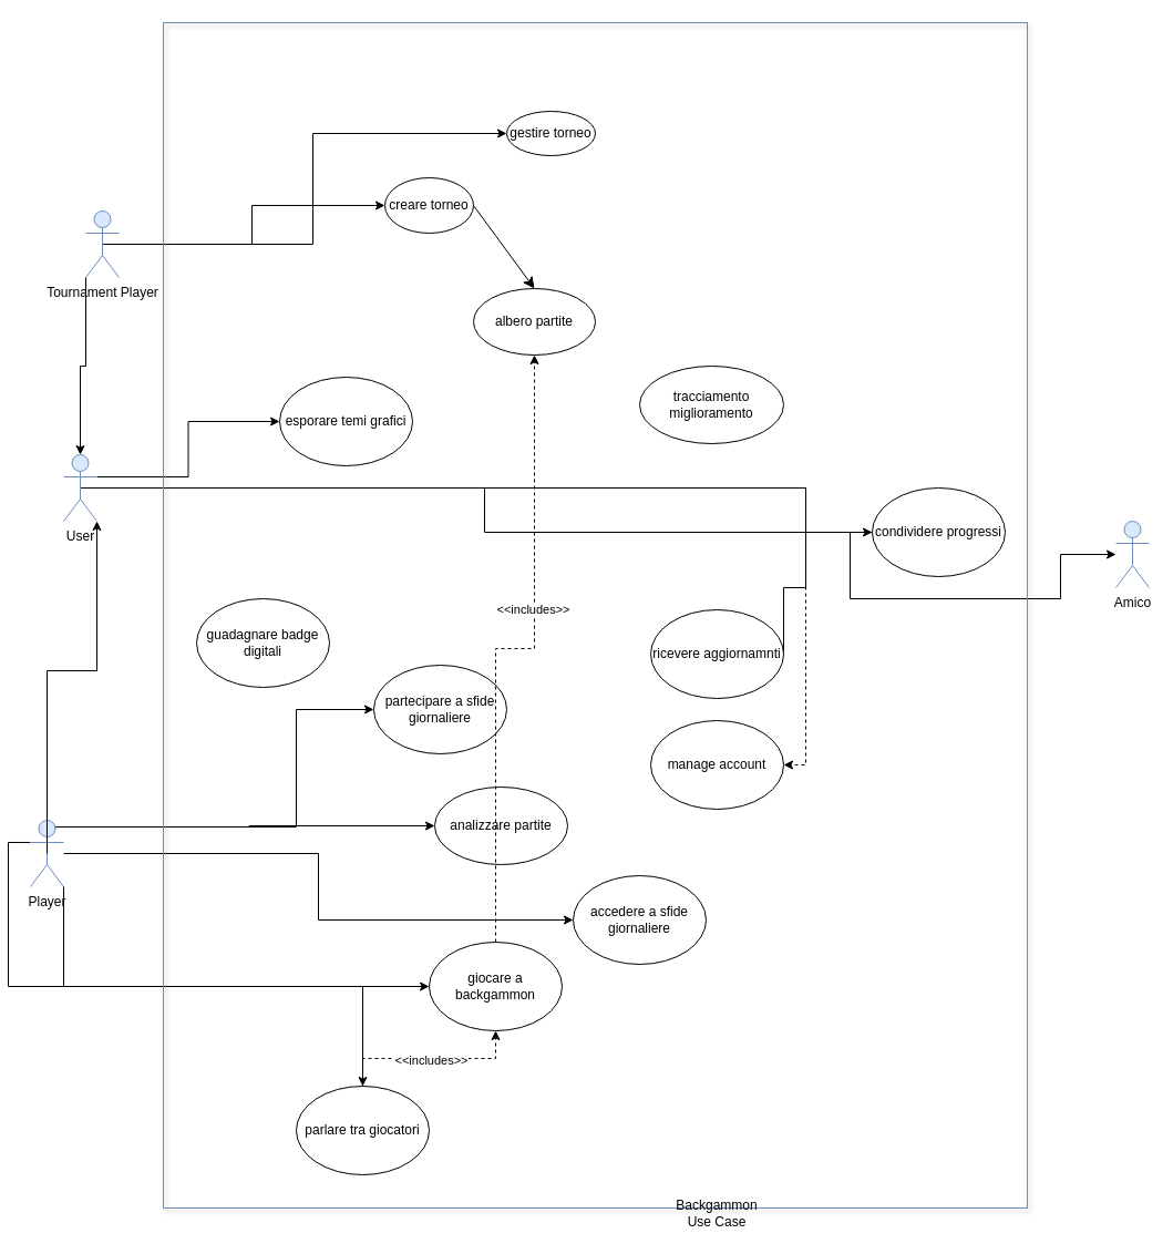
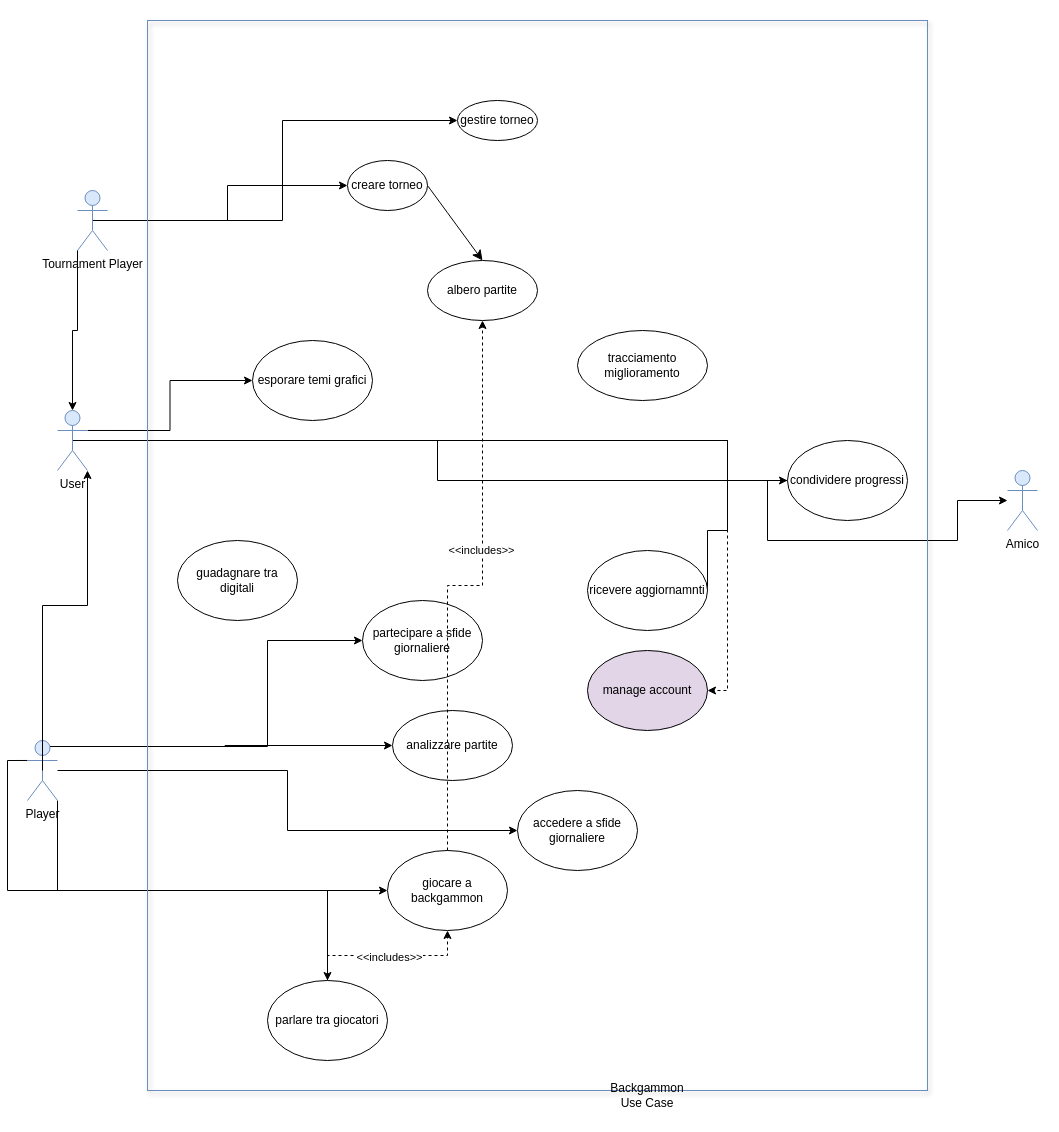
  <mxCell id="0" />
  <mxCell id="1" parent="0" />
  <mxCell id="2" style="edgeStyle=orthogonalEdgeStyle;rounded=0;orthogonalLoop=1;jettySize=auto;html=1;exitX=0.5;exitY=0.5;exitDx=0;exitDy=0;exitPerimeter=0;" parent="1" source="6" target="23" edge="1"><mxGeometry relative="1" as="geometry"><mxPoint x="-40" y="410" as="targetPoint" /></mxGeometry></mxCell>
  <mxCell id="3" style="edgeStyle=orthogonalEdgeStyle;rounded=0;orthogonalLoop=1;jettySize=auto;html=1;exitX=0.5;exitY=0.5;exitDx=0;exitDy=0;exitPerimeter=0;entryX=0;entryY=0.5;entryDx=0;entryDy=0;" parent="1" source="6" target="24" edge="1"><mxGeometry relative="1" as="geometry"><Array as="points"><mxPoint x="720" y="440" /><mxPoint x="720" y="530" /><mxPoint x="700" y="530" /><mxPoint x="700" y="590" /></Array></mxGeometry></mxCell>
  <mxCell id="4" style="edgeStyle=orthogonalEdgeStyle;rounded=0;orthogonalLoop=1;jettySize=auto;html=1;exitX=0.5;exitY=0.5;exitDx=0;exitDy=0;exitPerimeter=0;entryX=1;entryY=0.5;entryDx=0;entryDy=0;dashed=1;" parent="1" source="6" target="25" edge="1"><mxGeometry relative="1" as="geometry" /></mxCell>
  <mxCell id="5" style="edgeStyle=orthogonalEdgeStyle;rounded=0;orthogonalLoop=1;jettySize=auto;html=1;exitX=1;exitY=0.333;exitDx=0;exitDy=0;exitPerimeter=0;" parent="1" source="6" target="34" edge="1"><mxGeometry relative="1" as="geometry"><mxPoint x="180" y="410" as="targetPoint" /></mxGeometry></mxCell>
  <mxCell id="6" value="User" style="shape=umlActor;verticalLabelPosition=bottom;verticalAlign=top;html=1;outlineConnect=0;fillColor=#dae8fc;strokeColor=#6c8ebf;" parent="1" vertex="1"><mxGeometry x="50" y="410" width="30" height="60" as="geometry" /></mxCell>
  <mxCell id="7" style="edgeStyle=orthogonalEdgeStyle;rounded=0;orthogonalLoop=1;jettySize=auto;html=1;exitX=1;exitY=1;exitDx=0;exitDy=0;exitPerimeter=0;entryX=0;entryY=0.5;entryDx=0;entryDy=0;" parent="1" source="12" target="29" edge="1"><mxGeometry relative="1" as="geometry" /></mxCell>
  <mxCell id="8" style="edgeStyle=orthogonalEdgeStyle;rounded=0;orthogonalLoop=1;jettySize=auto;html=1;exitX=0.75;exitY=0.1;exitDx=0;exitDy=0;exitPerimeter=0;entryX=0;entryY=0.5;entryDx=0;entryDy=0;" parent="1" source="12" target="30" edge="1"><mxGeometry relative="1" as="geometry"><Array as="points"><mxPoint x="260" y="746" /><mxPoint x="260" y="640" /></Array></mxGeometry></mxCell>
  <mxCell id="9" style="edgeStyle=orthogonalEdgeStyle;rounded=0;orthogonalLoop=1;jettySize=auto;html=1;exitX=0.75;exitY=0.1;exitDx=0;exitDy=0;exitPerimeter=0;" parent="1" source="12" target="31" edge="1"><mxGeometry relative="1" as="geometry"><mxPoint x="410" y="760" as="targetPoint" /></mxGeometry></mxCell>
  <mxCell id="10" value="" style="edgeStyle=orthogonalEdgeStyle;rounded=0;orthogonalLoop=1;jettySize=auto;html=1;" parent="1" source="12" target="32" edge="1"><mxGeometry relative="1" as="geometry"><mxPoint x="510" y="840" as="targetPoint" /></mxGeometry></mxCell>
  <mxCell id="11" style="edgeStyle=orthogonalEdgeStyle;rounded=0;orthogonalLoop=1;jettySize=auto;html=1;exitX=0;exitY=0.333;exitDx=0;exitDy=0;exitPerimeter=0;" parent="1" source="12" target="28" edge="1"><mxGeometry relative="1" as="geometry"><mxPoint x="150" y="1010" as="targetPoint" /></mxGeometry></mxCell>
  <mxCell id="12" value="Player" style="shape=umlActor;verticalLabelPosition=bottom;verticalAlign=top;html=1;outlineConnect=0;fillColor=#dae8fc;strokeColor=#6c8ebf;" parent="1" vertex="1"><mxGeometry x="20" y="740" width="30" height="60" as="geometry" /></mxCell>
  <mxCell id="13" style="edgeStyle=orthogonalEdgeStyle;rounded=0;orthogonalLoop=1;jettySize=auto;html=1;exitX=0.5;exitY=0.5;exitDx=0;exitDy=0;exitPerimeter=0;entryX=0;entryY=0.5;entryDx=0;entryDy=0;" parent="1" source="15" target="20" edge="1"><mxGeometry relative="1" as="geometry" /></mxCell>
  <mxCell id="14" style="edgeStyle=orthogonalEdgeStyle;rounded=0;orthogonalLoop=1;jettySize=auto;html=1;exitX=0.5;exitY=0.5;exitDx=0;exitDy=0;exitPerimeter=0;entryX=0;entryY=0.5;entryDx=0;entryDy=0;" parent="1" source="15" target="19" edge="1"><mxGeometry relative="1" as="geometry" /></mxCell>
  <mxCell id="15" value="&lt;div&gt;Tournament Player&lt;/div&gt;&lt;div&gt;&lt;br&gt;&lt;/div&gt;" style="shape=umlActor;verticalLabelPosition=bottom;verticalAlign=top;html=1;outlineConnect=0;fillColor=#dae8fc;strokeColor=#6c8ebf;" parent="1" vertex="1"><mxGeometry x="70" y="190" width="30" height="60" as="geometry" /></mxCell>
  <mxCell id="16" style="edgeStyle=orthogonalEdgeStyle;rounded=0;orthogonalLoop=1;jettySize=auto;html=1;exitX=0;exitY=1;exitDx=0;exitDy=0;exitPerimeter=0;entryX=0.5;entryY=0;entryDx=0;entryDy=0;entryPerimeter=0;" parent="1" source="15" target="6" edge="1"><mxGeometry relative="1" as="geometry" /></mxCell>
  <mxCell id="17" style="edgeStyle=orthogonalEdgeStyle;rounded=0;orthogonalLoop=1;jettySize=auto;html=1;exitX=0.5;exitY=0.5;exitDx=0;exitDy=0;exitPerimeter=0;entryX=1;entryY=1;entryDx=0;entryDy=0;entryPerimeter=0;" parent="1" source="12" target="6" edge="1"><mxGeometry relative="1" as="geometry" /></mxCell>
  <mxCell id="18" style="edgeStyle=none;curved=1;rounded=0;orthogonalLoop=1;jettySize=auto;html=1;exitX=1;exitY=0.5;exitDx=0;exitDy=0;entryX=0.5;entryY=0;entryDx=0;entryDy=0;fontSize=12;startSize=8;endSize=8;" edge="1" parent="1" source="19" target="40"><mxGeometry relative="1" as="geometry" /></mxCell>
  <mxCell id="19" value="&lt;div&gt;creare torneo&lt;/div&gt;" style="ellipse;whiteSpace=wrap;html=1;" parent="1" vertex="1"><mxGeometry x="340" y="160" width="80" height="50" as="geometry" /></mxCell>
  <mxCell id="20" value="gestire torneo" style="ellipse;whiteSpace=wrap;html=1;" parent="1" vertex="1"><mxGeometry x="450" y="100" width="80" height="40" as="geometry" /></mxCell>
  <mxCell id="21" value="tracciamento miglioramento" style="ellipse;whiteSpace=wrap;html=1;" parent="1" vertex="1"><mxGeometry x="570" y="330" width="130" height="70" as="geometry" /></mxCell>
  <mxCell id="22" style="edgeStyle=orthogonalEdgeStyle;rounded=0;orthogonalLoop=1;jettySize=auto;html=1;exitX=0;exitY=0.5;exitDx=0;exitDy=0;" parent="1" source="23" target="35" edge="1"><mxGeometry relative="1" as="geometry" /></mxCell>
  <mxCell id="23" value="condividere progressi" style="ellipse;whiteSpace=wrap;html=1;" parent="1" vertex="1"><mxGeometry x="780" y="440" width="120" height="80" as="geometry" /></mxCell>
  <mxCell id="24" value="ricevere aggiornamnti" style="ellipse;whiteSpace=wrap;html=1;" parent="1" vertex="1"><mxGeometry x="580" y="550" width="120" height="80" as="geometry" /></mxCell>
- <mxCell id="25" value="manage account" style="ellipse;whiteSpace=wrap;html=1;" parent="1" vertex="1"><mxGeometry x="580" y="650" width="120" height="80" as="geometry" /></mxCell>
+ <mxCell id="25" value="manage account" style="ellipse;whiteSpace=wrap;html=1;fillColor=#e1d5e7;" parent="1" vertex="1"><mxGeometry x="580" y="650" width="120" height="80" as="geometry" /></mxCell>
  <mxCell id="26" style="edgeStyle=orthogonalEdgeStyle;rounded=0;orthogonalLoop=1;jettySize=auto;html=1;exitX=0.5;exitY=0;exitDx=0;exitDy=0;entryX=0.5;entryY=1;entryDx=0;entryDy=0;dashed=1;" parent="1" source="28" target="29" edge="1"><mxGeometry relative="1" as="geometry" /></mxCell>
  <mxCell id="27" value="&amp;lt;&amp;lt;includes&amp;gt;&amp;gt;" style="edgeLabel;html=1;align=center;verticalAlign=middle;resizable=0;points=[];" parent="26" vertex="1" connectable="0"><mxGeometry x="0.016" y="-1" relative="1" as="geometry"><mxPoint as="offset" /></mxGeometry></mxCell>
  <mxCell id="28" value="parlare tra giocatori" style="ellipse;whiteSpace=wrap;html=1;" parent="1" vertex="1"><mxGeometry x="260" y="980" width="120" height="80" as="geometry" /></mxCell>
  <mxCell id="29" value="giocare a backgammon" style="ellipse;whiteSpace=wrap;html=1;" parent="1" vertex="1"><mxGeometry x="380" y="850" width="120" height="80" as="geometry" /></mxCell>
- <mxCell id="30" value="partecipare a sfide giornaliere" style="ellipse;whiteSpace=wrap;html=1;" parent="1" vertex="1"><mxGeometry x="330" y="600" width="120" height="80" as="geometry" /></mxCell>
+ <mxCell id="30" value="partecipare a sfide giornaliere" style="ellipse;whiteSpace=wrap;html=1;" parent="1" vertex="1"><mxGeometry x="355" y="600" width="120" height="80" as="geometry" /></mxCell>
  <mxCell id="31" value="analizzare partite" style="ellipse;whiteSpace=wrap;html=1;" parent="1" vertex="1"><mxGeometry x="385" y="710" width="120" height="70" as="geometry" /></mxCell>
  <mxCell id="32" value="accedere a sfide giornaliere" style="ellipse;whiteSpace=wrap;html=1;" parent="1" vertex="1"><mxGeometry x="510" y="790" width="120" height="80" as="geometry" /></mxCell>
- <mxCell id="33" value="guadagnare badge digitali" style="ellipse;whiteSpace=wrap;html=1;" parent="1" vertex="1"><mxGeometry x="170" y="540" width="120" height="80" as="geometry" /></mxCell>
+ <mxCell id="33" value="guadagnare tra digitali" style="ellipse;whiteSpace=wrap;html=1;" parent="1" vertex="1"><mxGeometry x="170" y="540" width="120" height="80" as="geometry" /></mxCell>
  <mxCell id="34" value="esporare temi grafici" style="ellipse;whiteSpace=wrap;html=1;" parent="1" vertex="1"><mxGeometry x="245" y="340" width="120" height="80" as="geometry" /></mxCell>
  <mxCell id="35" value="Amico" style="shape=umlActor;verticalLabelPosition=bottom;verticalAlign=top;html=1;outlineConnect=0;fillColor=#dae8fc;strokeColor=#6c8ebf;" parent="1" vertex="1"><mxGeometry x="1000" y="470" width="30" height="60" as="geometry" /></mxCell>
  <mxCell id="36" value="" style="rounded=0;whiteSpace=wrap;html=1;fillColor=none;strokeColor=#6c8ebf;shadow=1;" parent="1" vertex="1"><mxGeometry x="140" y="20" width="780" height="1070" as="geometry" /></mxCell>
  <mxCell id="37" value="&lt;div&gt;Backgammon Use Case&lt;/div&gt;" style="text;html=1;align=center;verticalAlign=middle;whiteSpace=wrap;rounded=0;" parent="1" vertex="1"><mxGeometry x="610" y="1080" width="60" height="30" as="geometry" /></mxCell>
  <mxCell id="38" style="edgeStyle=orthogonalEdgeStyle;rounded=0;orthogonalLoop=1;jettySize=auto;html=1;exitX=0.5;exitY=0;exitDx=0;exitDy=0;entryX=0.5;entryY=1;entryDx=0;entryDy=0;dashed=1;" parent="1" source="29" target="40" edge="1"><mxGeometry relative="1" as="geometry" /></mxCell>
  <mxCell id="39" value="&lt;div&gt;&amp;lt;&amp;lt;includes&amp;gt;&amp;gt;&lt;/div&gt;" style="edgeLabel;html=1;align=center;verticalAlign=middle;resizable=0;points=[];" parent="38" vertex="1" connectable="0"><mxGeometry x="0.188" y="2" relative="1" as="geometry"><mxPoint as="offset" /></mxGeometry></mxCell>
  <mxCell id="40" value="albero partite" style="ellipse;whiteSpace=wrap;html=1;" vertex="1" parent="1"><mxGeometry x="420" y="260" width="110" height="60" as="geometry" /></mxCell>
